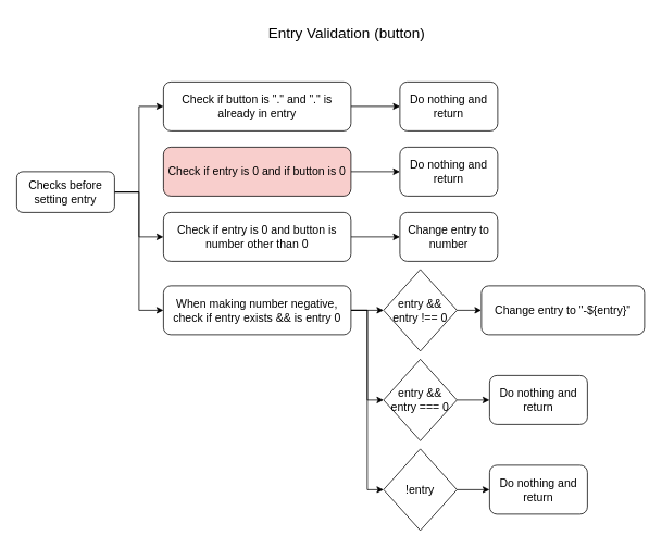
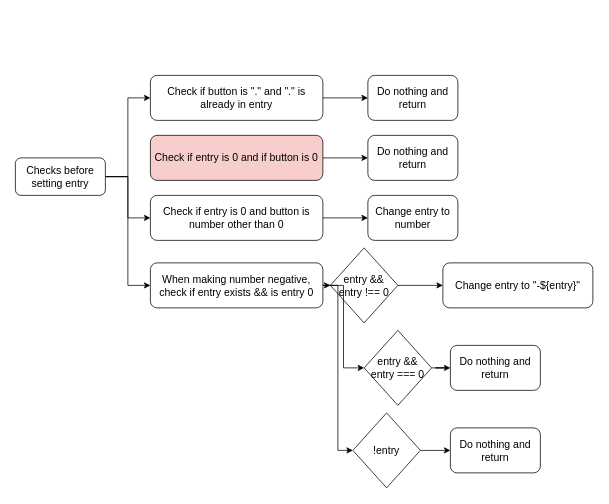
  <mxCell id="0" />
  <mxCell id="1" parent="0" />
- <mxCell id="2" value="Entry Validation (button)" style="text;html=1;strokeColor=none;fillColor=none;align=center;verticalAlign=middle;whiteSpace=wrap;rounded=0;fontSize=18;" vertex="1" parent="1"><mxGeometry x="325" y="20" width="200" height="40" as="geometry" /></mxCell>
  <mxCell id="3" style="edgeStyle=orthogonalEdgeStyle;rounded=0;orthogonalLoop=1;jettySize=auto;html=1;exitX=1;exitY=0.5;exitDx=0;exitDy=0;entryX=0;entryY=0.5;entryDx=0;entryDy=0;fontSize=14;" edge="1" parent="1" source="6" target="10"><mxGeometry relative="1" as="geometry" /></mxCell>
  <mxCell id="4" style="edgeStyle=orthogonalEdgeStyle;rounded=0;orthogonalLoop=1;jettySize=auto;html=1;exitX=1;exitY=0.5;exitDx=0;exitDy=0;entryX=0;entryY=0.5;entryDx=0;entryDy=0;fontSize=14;" edge="1" parent="1" source="6" target="21"><mxGeometry relative="1" as="geometry" /></mxCell>
  <mxCell id="5" style="edgeStyle=orthogonalEdgeStyle;rounded=0;orthogonalLoop=1;jettySize=auto;html=1;exitX=1;exitY=0.5;exitDx=0;exitDy=0;entryX=0;entryY=0.5;entryDx=0;entryDy=0;fontSize=14;" edge="1" parent="1" source="6" target="19"><mxGeometry relative="1" as="geometry" /></mxCell>
  <mxCell id="6" value="Checks before setting entry" style="whiteSpace=wrap;html=1;fontSize=14;rounded=1;" vertex="1" parent="1"><mxGeometry x="20" y="210" width="120" height="50" as="geometry" /></mxCell>
  <mxCell id="7" style="edgeStyle=orthogonalEdgeStyle;rounded=0;orthogonalLoop=1;jettySize=auto;html=1;exitX=1;exitY=0.5;exitDx=0;exitDy=0;entryX=0;entryY=0.5;entryDx=0;entryDy=0;fontSize=14;" edge="1" parent="1" source="8" target="12"><mxGeometry relative="1" as="geometry" /></mxCell>
  <mxCell id="8" value="Check if entry is 0 and if button is 0" style="rounded=1;whiteSpace=wrap;html=1;fontSize=14;fillColor=#f8cecc;" vertex="1" parent="1"><mxGeometry x="200" y="180" width="230" height="60" as="geometry" /></mxCell>
  <mxCell id="9" value="" style="edgeStyle=orthogonalEdgeStyle;rounded=0;orthogonalLoop=1;jettySize=auto;html=1;fontSize=14;" edge="1" parent="1" source="10" target="11"><mxGeometry relative="1" as="geometry" /></mxCell>
  <mxCell id="10" value="Check if button is &quot;.&quot; and &quot;.&quot; is already in entry" style="rounded=1;whiteSpace=wrap;html=1;fontSize=14;" vertex="1" parent="1"><mxGeometry x="200" y="100" width="230" height="60" as="geometry" /></mxCell>
  <mxCell id="11" value="Do nothing and return" style="rounded=1;whiteSpace=wrap;html=1;fontSize=14;" vertex="1" parent="1"><mxGeometry x="490" y="100" width="120" height="60" as="geometry" /></mxCell>
  <mxCell id="12" value="Do nothing and return" style="rounded=1;whiteSpace=wrap;html=1;fontSize=14;" vertex="1" parent="1"><mxGeometry x="490" y="180" width="120" height="60" as="geometry" /></mxCell>
  <mxCell id="13" value="Change entry to number" style="rounded=1;whiteSpace=wrap;html=1;fontSize=14;" vertex="1" parent="1"><mxGeometry x="490" y="260" width="120" height="60" as="geometry" /></mxCell>
  <mxCell id="14" style="edgeStyle=orthogonalEdgeStyle;rounded=0;orthogonalLoop=1;jettySize=auto;html=1;exitX=1;exitY=0.5;exitDx=0;exitDy=0;entryX=0;entryY=0.5;entryDx=0;entryDy=0;fontSize=14;" edge="1" parent="1" source="15" target="24"><mxGeometry relative="1" as="geometry" /></mxCell>
- <mxCell id="15" value="entry &amp;amp;&amp;amp; entry !== 0" style="rhombus;whiteSpace=wrap;html=1;fontSize=14;" vertex="1" parent="1"><mxGeometry x="470" y="330" width="90" height="100" as="geometry" /></mxCell>
+ <mxCell id="15" value="entry &amp;amp;&amp;amp; entry !== 0" style="rhombus;whiteSpace=wrap;html=1;fontSize=14;" vertex="1" parent="1"><mxGeometry x="440" y="330" width="90" height="100" as="geometry" /></mxCell>
  <mxCell id="16" style="edgeStyle=orthogonalEdgeStyle;rounded=0;orthogonalLoop=1;jettySize=auto;html=1;exitX=1;exitY=0.5;exitDx=0;exitDy=0;entryX=0;entryY=0.5;entryDx=0;entryDy=0;fontSize=14;" edge="1" parent="1" source="19" target="15"><mxGeometry relative="1" as="geometry" /></mxCell>
  <mxCell id="17" style="edgeStyle=orthogonalEdgeStyle;rounded=0;orthogonalLoop=1;jettySize=auto;html=1;exitX=1;exitY=0.5;exitDx=0;exitDy=0;entryX=0;entryY=0.5;entryDx=0;entryDy=0;fontSize=14;" edge="1" parent="1" source="19" target="23"><mxGeometry relative="1" as="geometry" /></mxCell>
  <mxCell id="18" style="edgeStyle=orthogonalEdgeStyle;rounded=0;orthogonalLoop=1;jettySize=auto;html=1;exitX=1;exitY=0.5;exitDx=0;exitDy=0;entryX=0;entryY=0.5;entryDx=0;entryDy=0;fontSize=14;" edge="1" parent="1" source="19" target="27"><mxGeometry relative="1" as="geometry" /></mxCell>
  <mxCell id="19" value="When making number negative, check if entry exists &amp;amp;&amp;amp; is entry 0" style="rounded=1;whiteSpace=wrap;html=1;fontSize=14;" vertex="1" parent="1"><mxGeometry x="200" y="350" width="230" height="60" as="geometry" /></mxCell>
  <mxCell id="20" style="edgeStyle=orthogonalEdgeStyle;rounded=0;orthogonalLoop=1;jettySize=auto;html=1;exitX=1;exitY=0.5;exitDx=0;exitDy=0;fontSize=14;" edge="1" parent="1" source="21" target="13"><mxGeometry relative="1" as="geometry" /></mxCell>
  <mxCell id="21" value="Check if entry is 0 and button is number other than 0" style="rounded=1;whiteSpace=wrap;html=1;fontSize=14;" vertex="1" parent="1"><mxGeometry x="200" y="260" width="230" height="60" as="geometry" /></mxCell>
  <mxCell id="22" style="edgeStyle=orthogonalEdgeStyle;rounded=0;orthogonalLoop=1;jettySize=auto;html=1;exitX=1;exitY=0.5;exitDx=0;exitDy=0;fontSize=14;" edge="1" parent="1" source="23" target="25"><mxGeometry relative="1" as="geometry" /></mxCell>
- <mxCell id="23" value="entry &amp;amp;&amp;amp; entry === 0" style="rhombus;whiteSpace=wrap;html=1;fontSize=14;" vertex="1" parent="1"><mxGeometry x="470" y="440" width="90" height="100" as="geometry" /></mxCell>
+ <mxCell id="23" value="entry &amp;amp;&amp;amp; entry === 0" style="rhombus;whiteSpace=wrap;html=1;fontSize=14;" vertex="1" parent="1"><mxGeometry x="485" y="440" width="90" height="100" as="geometry" /></mxCell>
  <mxCell id="24" value="Change entry to &quot;-${entry}&quot;" style="rounded=1;whiteSpace=wrap;html=1;fontSize=14;" vertex="1" parent="1"><mxGeometry x="590" y="350" width="200" height="60" as="geometry" /></mxCell>
  <mxCell id="25" value="Do nothing and return" style="rounded=1;whiteSpace=wrap;html=1;fontSize=14;" vertex="1" parent="1"><mxGeometry x="600" y="460" width="120" height="60" as="geometry" /></mxCell>
  <mxCell id="26" style="edgeStyle=orthogonalEdgeStyle;rounded=0;orthogonalLoop=1;jettySize=auto;html=1;exitX=1;exitY=0.5;exitDx=0;exitDy=0;entryX=0;entryY=0.5;entryDx=0;entryDy=0;fontSize=14;" edge="1" parent="1" source="27" target="28"><mxGeometry relative="1" as="geometry" /></mxCell>
  <mxCell id="27" value="!entry" style="rhombus;whiteSpace=wrap;html=1;fontSize=14;" vertex="1" parent="1"><mxGeometry x="470" y="550" width="90" height="100" as="geometry" /></mxCell>
  <mxCell id="28" value="Do nothing and return" style="rounded=1;whiteSpace=wrap;html=1;fontSize=14;" vertex="1" parent="1"><mxGeometry x="600" y="570" width="120" height="60" as="geometry" /></mxCell>
